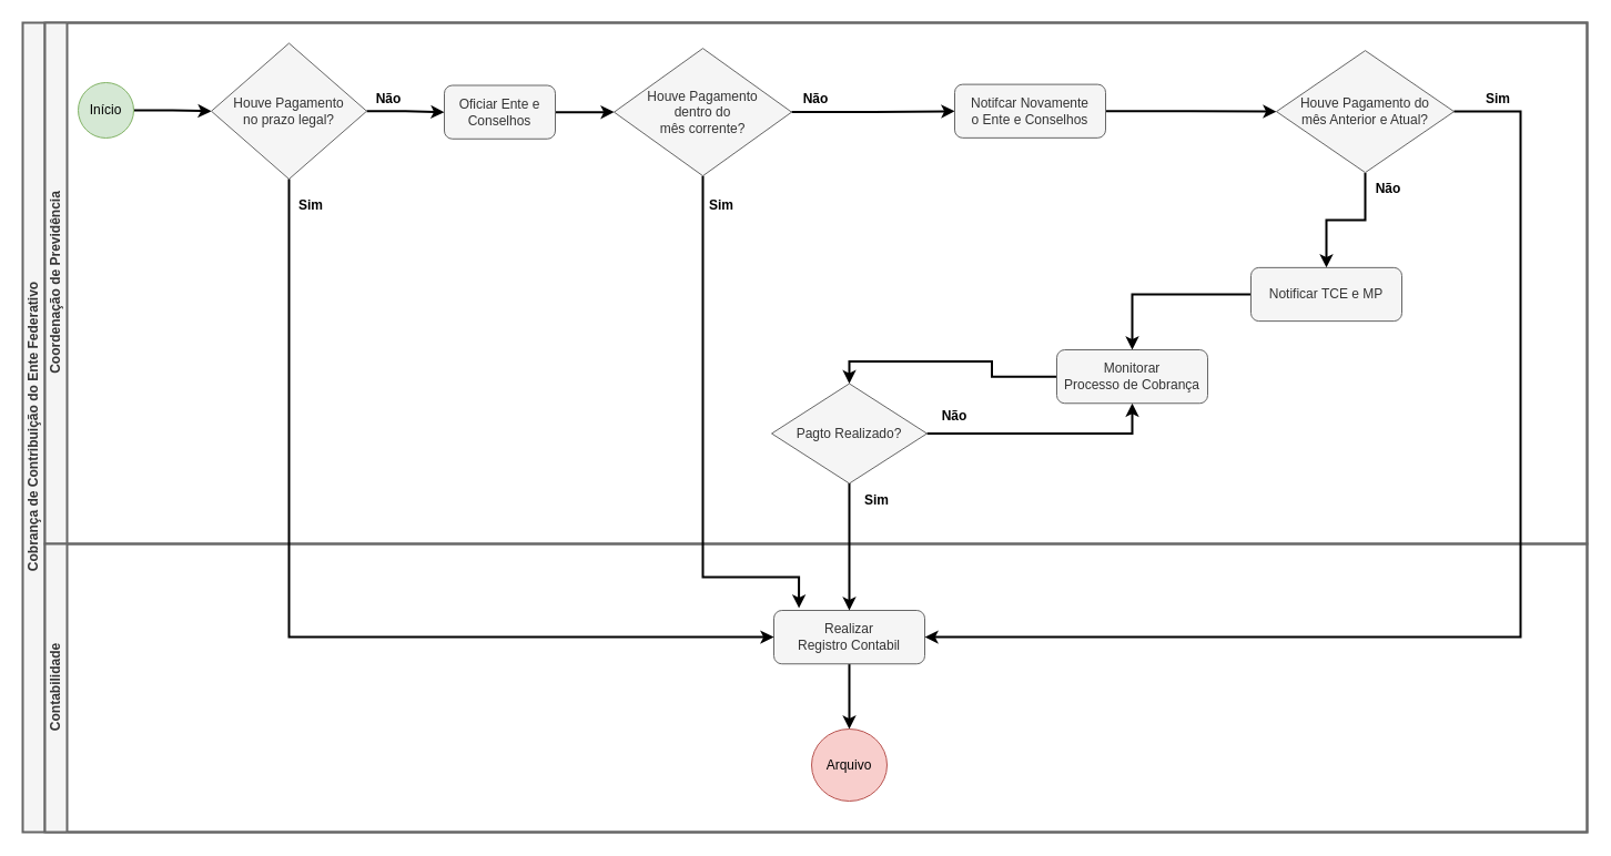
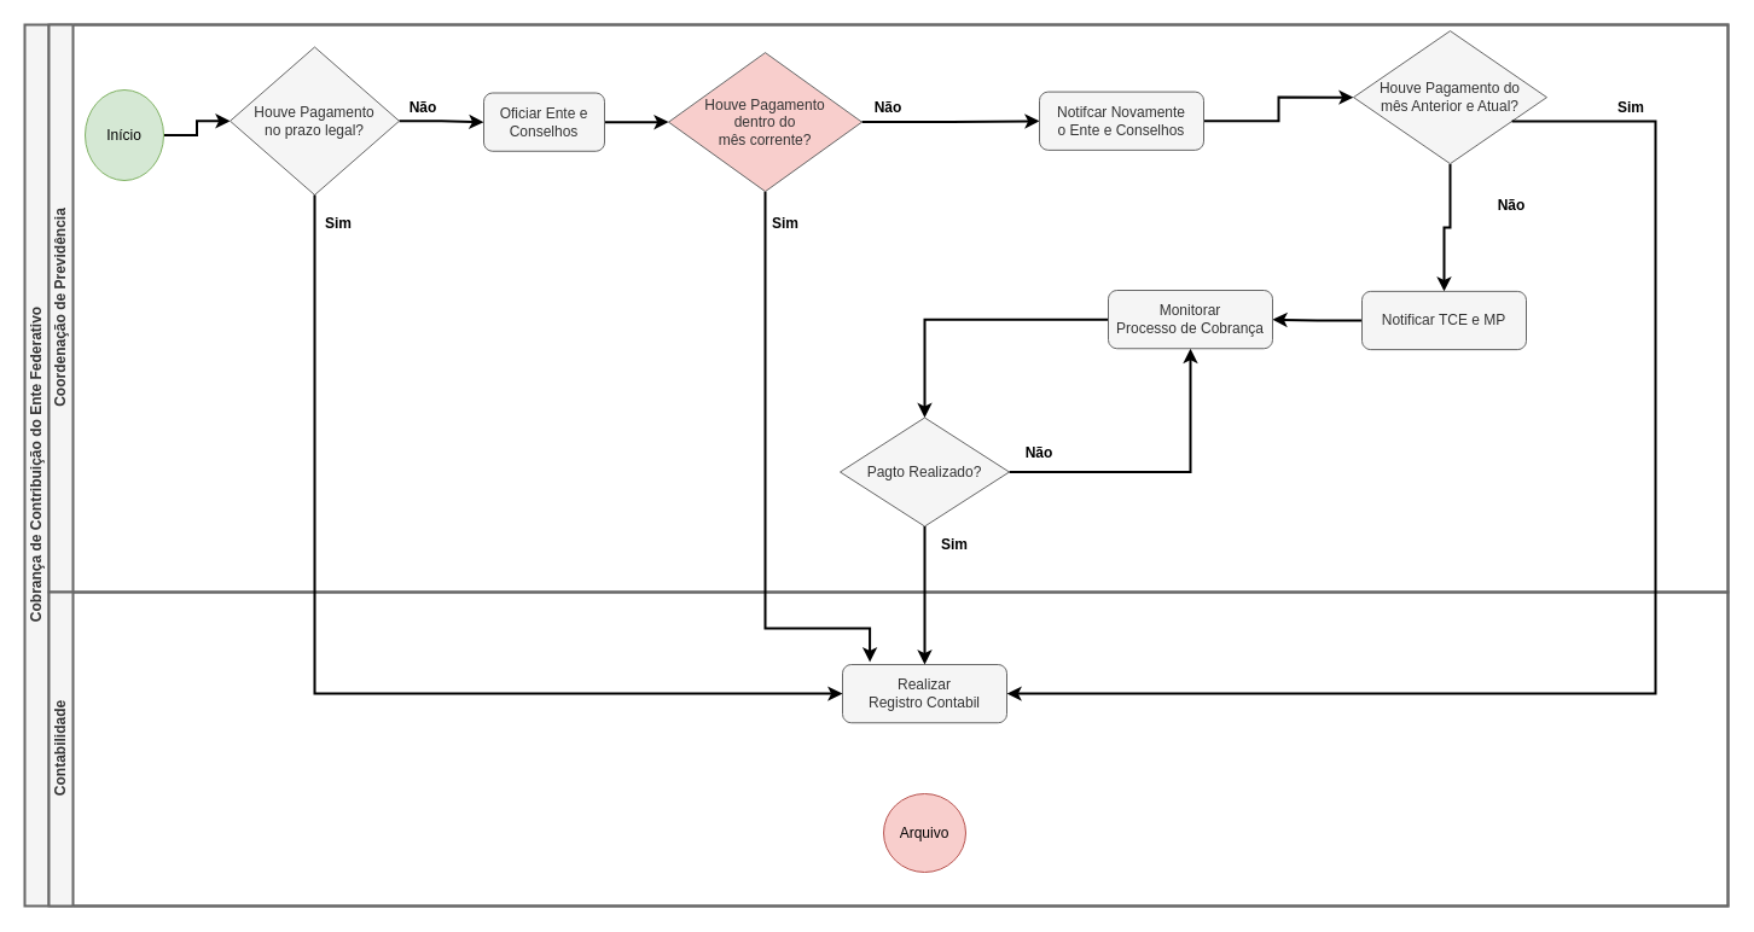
  <mxCell id="0" />
  <mxCell id="1" parent="0" />
  <mxCell id="2" value="Cobrança de Contribuição do Ente Federativo" style="swimlane;childLayout=stackLayout;resizeParent=1;resizeParentMax=0;horizontal=0;startSize=20;horizontalStack=0;html=1;fillColor=#f5f5f5;fontColor=#333333;strokeColor=#666666;strokeWidth=2;" parent="1" vertex="1"><mxGeometry x="20" y="20" width="1410" height="730" as="geometry" /></mxCell>
  <mxCell id="3" value="Coordenação de Previdência" style="swimlane;startSize=20;horizontal=0;html=1;fillColor=#f5f5f5;fontColor=#333333;strokeColor=#666666;strokeWidth=2;" parent="2" vertex="1"><mxGeometry x="20" width="1390" height="470" as="geometry" /></mxCell>
  <mxCell id="4" style="edgeStyle=orthogonalEdgeStyle;rounded=0;orthogonalLoop=1;jettySize=auto;html=1;strokeWidth=2;" parent="3" source="5" target="7" edge="1"><mxGeometry relative="1" as="geometry" /></mxCell>
- <mxCell id="5" value="Início" style="ellipse;whiteSpace=wrap;html=1;fillColor=#d5e8d4;strokeColor=#82b366;" parent="3" vertex="1"><mxGeometry x="30" y="54" width="50" height="50" as="geometry" /></mxCell>
+ <mxCell id="5" value="Início" style="ellipse;whiteSpace=wrap;html=1;fillColor=#d5e8d4;strokeColor=#82b366;" parent="3" vertex="1"><mxGeometry x="30" y="54" width="65" height="75" as="geometry" /></mxCell>
  <mxCell id="6" style="edgeStyle=orthogonalEdgeStyle;rounded=0;orthogonalLoop=1;jettySize=auto;html=1;strokeWidth=2;" parent="3" source="7" target="23" edge="1"><mxGeometry relative="1" as="geometry" /></mxCell>
  <mxCell id="7" value="Houve Pagamento &lt;br&gt;no prazo legal?" style="rhombus;whiteSpace=wrap;html=1;fillColor=#f5f5f5;fontColor=#333333;strokeColor=#666666;" parent="3" vertex="1"><mxGeometry x="150" y="18.5" width="140" height="122.5" as="geometry" /></mxCell>
  <mxCell id="8" value="Sim" style="text;html=1;strokeColor=none;fillColor=none;align=center;verticalAlign=middle;whiteSpace=wrap;rounded=0;fontStyle=1" parent="3" vertex="1"><mxGeometry x="210" y="150" width="60" height="30" as="geometry" /></mxCell>
  <mxCell id="9" value="Não" style="text;html=1;strokeColor=none;fillColor=none;align=center;verticalAlign=middle;whiteSpace=wrap;rounded=0;fontStyle=1" parent="3" vertex="1"><mxGeometry x="280" y="54" width="60" height="30" as="geometry" /></mxCell>
  <mxCell id="10" value="Não" style="text;html=1;strokeColor=none;fillColor=none;align=center;verticalAlign=middle;whiteSpace=wrap;rounded=0;fontStyle=1" parent="3" vertex="1"><mxGeometry x="665" y="54" width="60" height="30" as="geometry" /></mxCell>
  <mxCell id="11" style="edgeStyle=orthogonalEdgeStyle;rounded=0;orthogonalLoop=1;jettySize=auto;html=1;strokeWidth=2;" parent="3" source="12" target="27" edge="1"><mxGeometry relative="1" as="geometry" /></mxCell>
- <mxCell id="12" value="Houve Pagamento do &lt;br&gt;mês Anterior e Atual?" style="rhombus;whiteSpace=wrap;html=1;fillColor=#f5f5f5;fontColor=#333333;strokeColor=#666666;" parent="3" vertex="1"><mxGeometry x="1110" y="25.13" width="160" height="110" as="geometry" /></mxCell>
+ <mxCell id="12" value="Houve Pagamento do &lt;br&gt;mês Anterior e Atual?" style="rhombus;whiteSpace=wrap;html=1;fillColor=#f5f5f5;fontColor=#333333;strokeColor=#666666;" parent="3" vertex="1"><mxGeometry x="1080" y="5.13" width="160" height="110" as="geometry" /></mxCell>
  <mxCell id="13" style="edgeStyle=orthogonalEdgeStyle;rounded=0;orthogonalLoop=1;jettySize=auto;html=1;strokeWidth=2;" parent="3" source="14" target="25" edge="1"><mxGeometry relative="1" as="geometry" /></mxCell>
- <mxCell id="14" value="Houve Pagamento&lt;br&gt;dentro do &lt;br&gt;mês corrente?" style="rhombus;whiteSpace=wrap;html=1;fillColor=#f5f5f5;fontColor=#333333;strokeColor=#666666;" parent="3" vertex="1"><mxGeometry x="513" y="23.13" width="160" height="115" as="geometry" /></mxCell>
+ <mxCell id="14" value="Houve Pagamento&lt;br&gt;dentro do &lt;br&gt;mês corrente?" style="rhombus;whiteSpace=wrap;html=1;fillColor=#f8cecc;fontColor=#333333;strokeColor=#666666;" parent="3" vertex="1"><mxGeometry x="513" y="23.13" width="160" height="115" as="geometry" /></mxCell>
  <mxCell id="15" value="Sim" style="text;html=1;strokeColor=none;fillColor=none;align=center;verticalAlign=middle;whiteSpace=wrap;rounded=0;fontStyle=1" parent="3" vertex="1"><mxGeometry x="1280" y="54" width="60" height="30" as="geometry" /></mxCell>
  <mxCell id="16" value="Não" style="text;html=1;strokeColor=none;fillColor=none;align=center;verticalAlign=middle;whiteSpace=wrap;rounded=0;fontStyle=1" parent="3" vertex="1"><mxGeometry x="790" y="340" width="60" height="30" as="geometry" /></mxCell>
  <mxCell id="17" style="edgeStyle=orthogonalEdgeStyle;rounded=0;orthogonalLoop=1;jettySize=auto;html=1;entryX=0.5;entryY=1;entryDx=0;entryDy=0;strokeWidth=2;" parent="3" source="18" target="29" edge="1"><mxGeometry relative="1" as="geometry" /></mxCell>
  <mxCell id="18" value="Pagto Realizado?" style="rhombus;whiteSpace=wrap;html=1;fillColor=#f5f5f5;fontColor=#333333;strokeColor=#666666;" parent="3" vertex="1"><mxGeometry x="655" y="325.5" width="140" height="90" as="geometry" /></mxCell>
  <mxCell id="19" value="Não" style="text;html=1;strokeColor=none;fillColor=none;align=center;verticalAlign=middle;whiteSpace=wrap;rounded=0;fontStyle=1" parent="3" vertex="1"><mxGeometry x="1181" y="135.13" width="60" height="30" as="geometry" /></mxCell>
  <mxCell id="20" value="Sim" style="text;html=1;strokeColor=none;fillColor=none;align=center;verticalAlign=middle;whiteSpace=wrap;rounded=0;fontStyle=1" parent="3" vertex="1"><mxGeometry x="720" y="415.5" width="60" height="30" as="geometry" /></mxCell>
  <mxCell id="21" value="Sim" style="text;html=1;strokeColor=none;fillColor=none;align=center;verticalAlign=middle;whiteSpace=wrap;rounded=0;fontStyle=1" parent="3" vertex="1"><mxGeometry x="580" y="150" width="60" height="30" as="geometry" /></mxCell>
  <mxCell id="22" style="edgeStyle=orthogonalEdgeStyle;rounded=0;orthogonalLoop=1;jettySize=auto;html=1;strokeWidth=2;" parent="3" source="23" target="14" edge="1"><mxGeometry relative="1" as="geometry" /></mxCell>
  <mxCell id="23" value="Oficiar Ente e Conselhos" style="rounded=1;whiteSpace=wrap;html=1;fillColor=#f5f5f5;fontColor=#333333;strokeColor=#666666;" parent="3" vertex="1"><mxGeometry x="360" y="56.51" width="100" height="48.25" as="geometry" /></mxCell>
  <mxCell id="24" style="edgeStyle=orthogonalEdgeStyle;rounded=0;orthogonalLoop=1;jettySize=auto;html=1;entryX=0;entryY=0.5;entryDx=0;entryDy=0;strokeWidth=2;" parent="3" source="25" target="12" edge="1"><mxGeometry relative="1" as="geometry" /></mxCell>
  <mxCell id="25" value="Notifcar Novamente&lt;br style=&quot;border-color: var(--border-color);&quot;&gt;o Ente e Conselhos" style="rounded=1;whiteSpace=wrap;html=1;fillColor=#f5f5f5;fontColor=#333333;strokeColor=#666666;" parent="3" vertex="1"><mxGeometry x="820" y="55.62" width="136" height="48.25" as="geometry" /></mxCell>
  <mxCell id="26" style="edgeStyle=orthogonalEdgeStyle;rounded=0;orthogonalLoop=1;jettySize=auto;html=1;strokeWidth=2;" parent="3" source="27" target="29" edge="1"><mxGeometry relative="1" as="geometry" /></mxCell>
  <mxCell id="27" value="Notificar TCE e MP" style="rounded=1;whiteSpace=wrap;html=1;fillColor=#f5f5f5;fontColor=#333333;strokeColor=#666666;" parent="3" vertex="1"><mxGeometry x="1087" y="220.87" width="136" height="48.25" as="geometry" /></mxCell>
  <mxCell id="28" style="edgeStyle=orthogonalEdgeStyle;rounded=0;orthogonalLoop=1;jettySize=auto;html=1;entryX=0.5;entryY=0;entryDx=0;entryDy=0;strokeWidth=2;" parent="3" source="29" target="18" edge="1"><mxGeometry relative="1" as="geometry" /></mxCell>
- <mxCell id="29" value="Monitorar &lt;br&gt;Processo de Cobrança" style="rounded=1;whiteSpace=wrap;html=1;fillColor=#f5f5f5;fontColor=#333333;strokeColor=#666666;" parent="3" vertex="1"><mxGeometry x="912" y="295" width="136" height="48.25" as="geometry" /></mxCell>
+ <mxCell id="29" value="Monitorar &lt;br&gt;Processo de Cobrança" style="rounded=1;whiteSpace=wrap;html=1;fillColor=#f5f5f5;fontColor=#333333;strokeColor=#666666;" parent="3" vertex="1"><mxGeometry x="877" y="220" width="136" height="48.25" as="geometry" /></mxCell>
  <mxCell id="30" value="Contabilidade" style="swimlane;startSize=20;horizontal=0;html=1;fillColor=#f5f5f5;fontColor=#333333;strokeColor=#666666;strokeWidth=2;" parent="2" vertex="1"><mxGeometry x="20" y="470" width="1390" height="260" as="geometry" /></mxCell>
  <mxCell id="31" style="edgeStyle=orthogonalEdgeStyle;rounded=0;orthogonalLoop=1;jettySize=auto;html=1;entryX=1;entryY=0.5;entryDx=0;entryDy=0;exitX=1;exitY=0.5;exitDx=0;exitDy=0;" parent="30" edge="1"><mxGeometry relative="1" as="geometry"><Array as="points"><mxPoint x="750" y="662.5" /><mxPoint x="750" y="565.5" /></Array><mxPoint x="1460" y="652.5" as="targetPoint" /></mxGeometry></mxCell>
  <mxCell id="32" value="Arquivo" style="ellipse;whiteSpace=wrap;html=1;fillColor=#f8cecc;strokeColor=#b85450;" parent="30" vertex="1"><mxGeometry x="691" y="167" width="68" height="65" as="geometry" /></mxCell>
- <mxCell id="33" style="edgeStyle=orthogonalEdgeStyle;rounded=0;orthogonalLoop=1;jettySize=auto;html=1;strokeWidth=2;" parent="30" source="34" target="32" edge="1"><mxGeometry relative="1" as="geometry" /></mxCell>
  <mxCell id="34" value="Realizar &lt;br&gt;Registro Contabil" style="rounded=1;whiteSpace=wrap;html=1;fillColor=#f5f5f5;fontColor=#333333;strokeColor=#666666;" parent="30" vertex="1"><mxGeometry x="657" y="60" width="136" height="48.25" as="geometry" /></mxCell>
  <mxCell id="35" style="edgeStyle=orthogonalEdgeStyle;rounded=0;orthogonalLoop=1;jettySize=auto;html=1;entryX=0.5;entryY=0;entryDx=0;entryDy=0;strokeWidth=2;" parent="2" source="18" target="34" edge="1"><mxGeometry relative="1" as="geometry" /></mxCell>
  <mxCell id="36" style="edgeStyle=orthogonalEdgeStyle;rounded=0;orthogonalLoop=1;jettySize=auto;html=1;entryX=0;entryY=0.5;entryDx=0;entryDy=0;strokeWidth=2;" parent="2" source="7" target="34" edge="1"><mxGeometry relative="1" as="geometry"><Array as="points"><mxPoint x="240" y="554" /></Array></mxGeometry></mxCell>
  <mxCell id="37" style="edgeStyle=orthogonalEdgeStyle;rounded=0;orthogonalLoop=1;jettySize=auto;html=1;entryX=0.166;entryY=-0.044;entryDx=0;entryDy=0;entryPerimeter=0;strokeWidth=2;" parent="2" source="14" target="34" edge="1"><mxGeometry relative="1" as="geometry"><Array as="points"><mxPoint x="613" y="500" /><mxPoint x="699" y="500" /></Array></mxGeometry></mxCell>
  <mxCell id="38" style="edgeStyle=orthogonalEdgeStyle;rounded=0;orthogonalLoop=1;jettySize=auto;html=1;entryX=1;entryY=0.5;entryDx=0;entryDy=0;strokeWidth=2;" parent="2" source="12" target="34" edge="1"><mxGeometry relative="1" as="geometry"><Array as="points"><mxPoint x="1350" y="80" /><mxPoint x="1350" y="554" /></Array></mxGeometry></mxCell>
